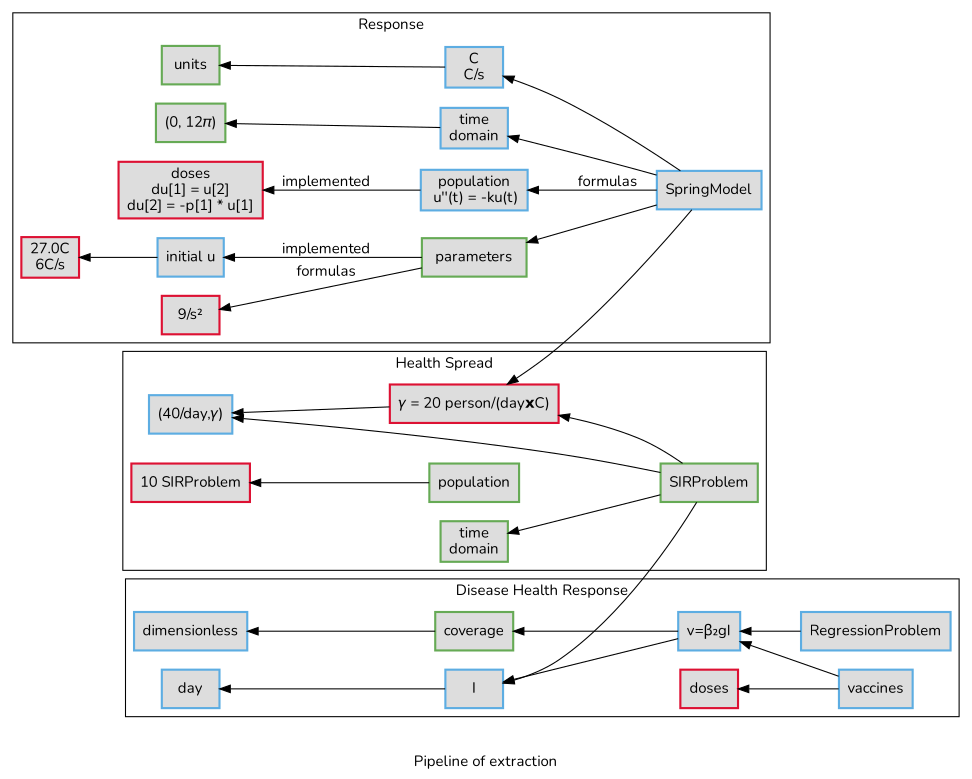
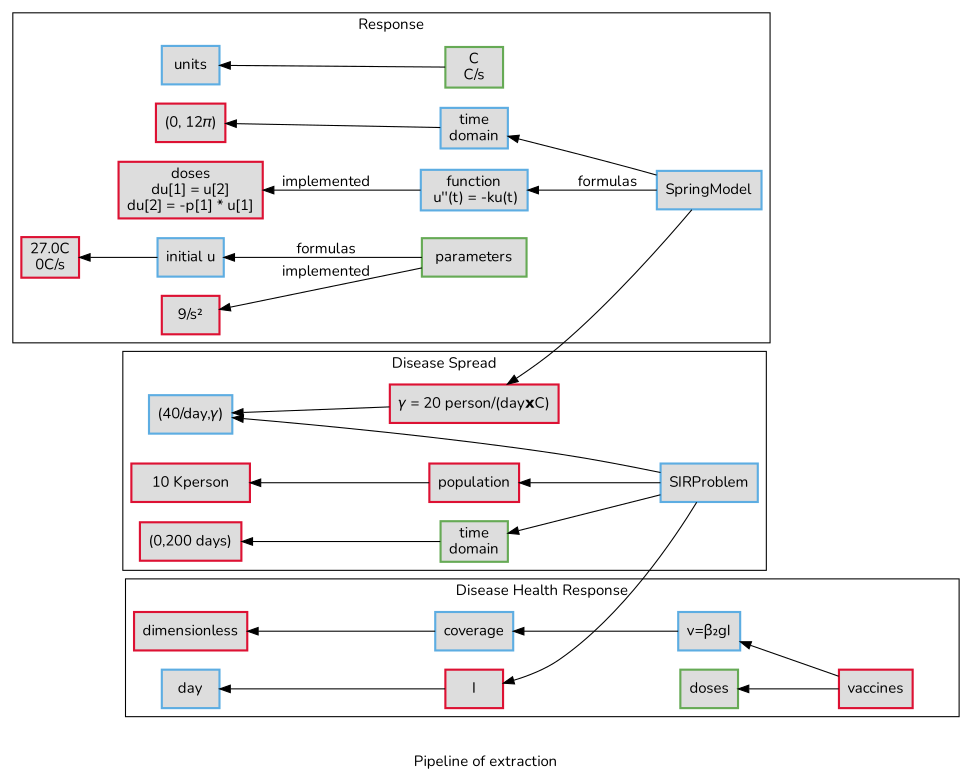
  digraph {
    fontname=Nunito
    label="Pipeline of extraction"
    rankdir=RL
    node [color="#5DADE2" fillcolor="#dddddd" fontname=Nunito penwidth=2.0 shape=rectangle style=filled]
    edge [fontname=Nunito]
    n1 [height=0.5 label="initial u" width=0.75825]
-   n2 [color="#dd1133" label="27.0C\n6C/s"]
+   n2 [color="#dd1133" label="27.0C\n0C/s"]
    n3 [color="#66aa55" height=0.5 label=parameters width=1.3582]
    n4 [color="#dd1133" label="9/s²"]
-   n5 [height=0.5 label="population\n u''(t) = -ku(t)" width=1.195]
+   n5 [height=0.5 label="function\n u''(t) = -ku(t)" width=1.195]
    n6 [color="#dd1133" height=0.5 label="doses\ndu[1] = u[2]\ndu[2] = -p[1] * u[1]" width=1.195]
    n7 [label=SpringModel]
    n8 [label="time\ndomain"]
-   n9 [label="C\nC/s"]
-   n10 [color="#66aa55" label="(0, 12𝜋)"]
-   n11 [color="#66aa55" label=units]
+   n9 [color="#66aa55" label="C\nC/s"]
+   n10 [color="#dd1133" label="(0, 12𝜋)"]
+   n11 [label=units]
    n12 [color="#dd1133" label="𝛾 = 20 person/(day𝘅C)"]
    n13 [color="#66aa55" label="time\ndomain"]
-   n14 [color="#66aa55" label=population]
-   n15 [color="#66aa55" label=SIRProblem]
+   n14 [color="#dd1133" label=population]
+   n15 [label=SIRProblem]
    n16 [label="(40/day,𝛾)"]
-   n17 [color="#dd1133" label="10 SIRProblem"]
-   n19 [label=I]
-   n20 [color="#dd1133" label=doses]
-   n21 [label=dimensionless]
-   n22 [label=RegressionProblem]
+   n17 [color="#dd1133" label="10 Kperson"]
+   n18 [color="#dd1133" label="(0,200 days)"]
+   n19 [color="#dd1133" label=I]
+   n20 [color="#66aa55" label=doses]
+   n21 [color="#dd1133" label=dimensionless]
    n23 [label="v=β₂gI"]
-   n24 [label=vaccines]
-   n25 [color="#66aa55" label=coverage]
+   n24 [color="#dd1133" label=vaccines]
+   n25 [label=coverage]
    n26 [label=day]
    subgraph cluster_1 {
      label=Response
      n1
      n2
      n3
      n4
      n5
      n6
      n7
      n8
      n9
      n10
      n11
    }
    subgraph cluster_2 {
      constraint=false
-     label="Health Spread"
+     label="Disease Spread"
      n15
      n16
      n17
+     n18
      subgraph sub_3 {
        constraint=false
        label="Disease Spread"
        rank=same
        n12
        n13
        n14
      }
    }
    subgraph cluster_4 {
      label="Disease Health Response"
      n19
      n20
      n21
-     n22
      n23
      n24
      n25
      n26
    }
    n1 -> n2
-   n3 -> n1 [label=implemented]
-   n3 -> n4 [label=formulas]
+   n3 -> n1 [label=formulas]
+   n3 -> n4 [label=implemented]
    n5 -> n6 [label=implemented]
-   n7 -> n3
    n7 -> n5 [label=formulas]
    n7 -> n8
-   n7 -> n9
    n7 -> n12
    n8 -> n10
    n9 -> n11
    n12 -> n16
+   n13 -> n18
    n14 -> n17
    n15 -> n13
-   n15 -> n12
+   n15 -> n14
    n15 -> n16
    n15 -> n19
    n19 -> n26
-   n22 -> n23
-   n23 -> n19
    n23 -> n25
    n24 -> n20
    n24 -> n23
    n25 -> n21
  }
